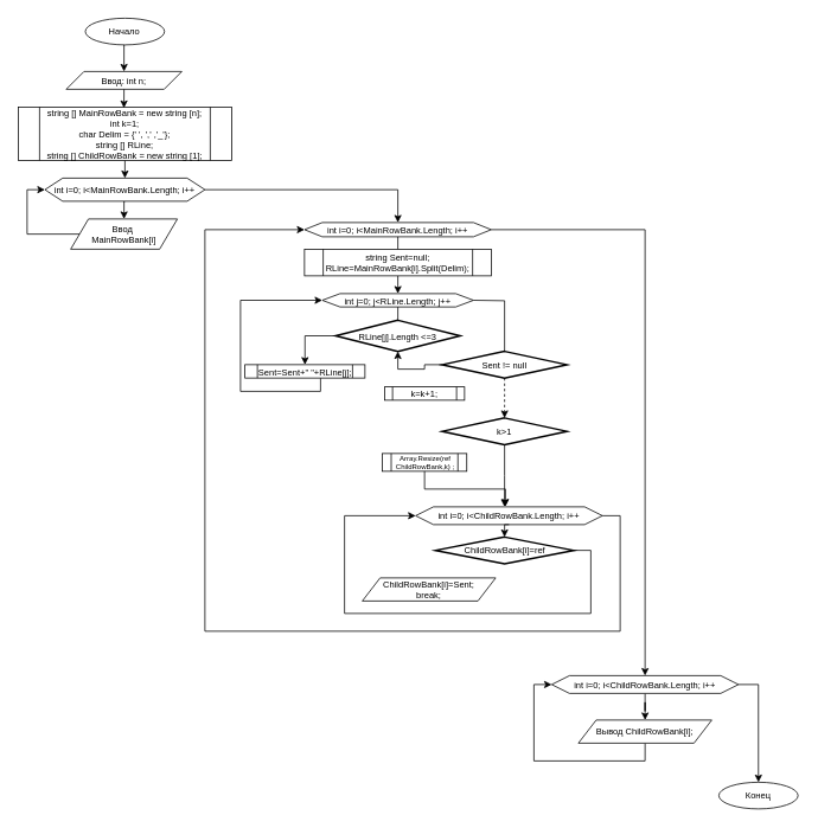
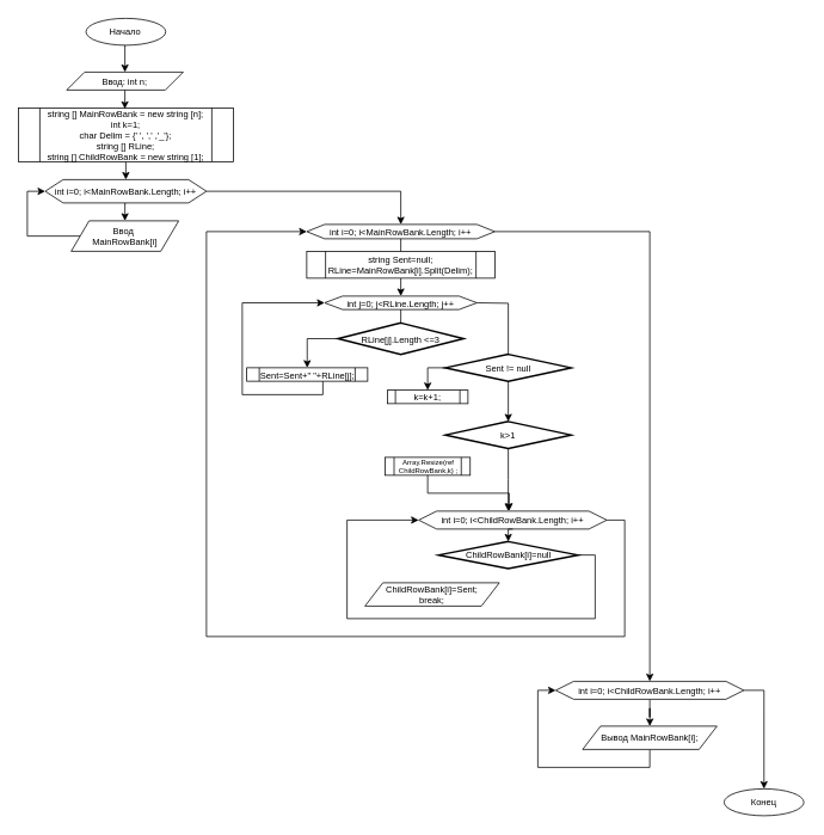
  <mxCell id="0" />
  <mxCell id="1" parent="0" />
  <mxCell id="2" value="&lt;div style=&quot;font-size: 10px;&quot;&gt;&lt;span style=&quot;background-color: initial; font-size: 10px;&quot;&gt;Ввод: int n;&lt;/span&gt;&lt;/div&gt;" style="shape=parallelogram;perimeter=parallelogramPerimeter;whiteSpace=wrap;html=1;fixedSize=1;align=center;fontSize=10;" vertex="1" parent="1"><mxGeometry x="74.02" y="80" width="130" height="20" as="geometry" /></mxCell>
  <mxCell id="3" style="edgeStyle=orthogonalEdgeStyle;rounded=0;orthogonalLoop=1;jettySize=auto;html=1;exitX=0.5;exitY=1;exitDx=0;exitDy=0;entryX=0.5;entryY=0;entryDx=0;entryDy=0;fontSize=10;" edge="1" parent="1" source="4" target="10"><mxGeometry relative="1" as="geometry" /></mxCell>
  <mxCell id="4" value="&lt;div style=&quot;font-size: 10px;&quot;&gt;string [] MainRowBank = new string [n];&lt;br style=&quot;font-size: 10px;&quot;&gt;&lt;/div&gt;&lt;div style=&quot;font-size: 10px;&quot;&gt;int k=1;&lt;span style=&quot;background-color: initial; font-size: 10px;&quot;&gt;&lt;br style=&quot;font-size: 10px;&quot;&gt;&lt;/span&gt;&lt;/div&gt;&lt;div style=&quot;font-size: 10px;&quot;&gt;char Delim = {' ', ',' ,'_'};&lt;/div&gt;&lt;div style=&quot;font-size: 10px;&quot;&gt;&lt;div style=&quot;font-size: 10px;&quot;&gt;string [] RLine;&lt;/div&gt;&lt;div style=&quot;font-size: 10px;&quot;&gt;string [] ChildRowBank = new string [1];&lt;/div&gt;&lt;/div&gt;" style="shape=process;whiteSpace=wrap;html=1;backgroundOutline=1;fontSize=10;" vertex="1" parent="1"><mxGeometry x="20" y="120" width="240" height="60" as="geometry" /></mxCell>
  <mxCell id="5" style="edgeStyle=orthogonalEdgeStyle;rounded=0;orthogonalLoop=1;jettySize=auto;html=1;exitX=0.5;exitY=1;exitDx=0;exitDy=0;entryX=0.5;entryY=0;entryDx=0;entryDy=0;fontSize=10;" edge="1" parent="1" source="6" target="2"><mxGeometry relative="1" as="geometry" /></mxCell>
  <mxCell id="6" value="Начало" style="ellipse;whiteSpace=wrap;html=1;fontSize=10;" vertex="1" parent="1"><mxGeometry x="95.49" y="20" width="89.02" height="30" as="geometry" /></mxCell>
  <mxCell id="7" style="edgeStyle=orthogonalEdgeStyle;rounded=0;orthogonalLoop=1;jettySize=auto;html=1;exitX=0.5;exitY=1;exitDx=0;exitDy=0;fontSize=10;" edge="1" parent="1" source="2" target="2"><mxGeometry relative="1" as="geometry" /></mxCell>
  <mxCell id="8" style="edgeStyle=orthogonalEdgeStyle;rounded=0;orthogonalLoop=1;jettySize=auto;html=1;exitX=1;exitY=0.5;exitDx=0;exitDy=0;entryX=0.5;entryY=0;entryDx=0;entryDy=0;fontSize=10;" edge="1" parent="1" source="10" target="15"><mxGeometry relative="1" as="geometry" /></mxCell>
  <mxCell id="9" style="edgeStyle=orthogonalEdgeStyle;rounded=0;orthogonalLoop=1;jettySize=auto;html=1;exitX=0.5;exitY=1;exitDx=0;exitDy=0;entryX=0.5;entryY=0;entryDx=0;entryDy=0;" edge="1" parent="1" source="10" target="12"><mxGeometry relative="1" as="geometry" /></mxCell>
  <mxCell id="10" value="int i=0; i&amp;lt;MainRowBank.Length; i++" style="shape=hexagon;perimeter=hexagonPerimeter2;whiteSpace=wrap;html=1;fixedSize=1;fontSize=10;" vertex="1" parent="1"><mxGeometry x="50" y="200" width="180" height="26" as="geometry" /></mxCell>
  <mxCell id="11" style="edgeStyle=orthogonalEdgeStyle;rounded=0;orthogonalLoop=1;jettySize=auto;html=1;exitX=0;exitY=0.5;exitDx=0;exitDy=0;entryX=0;entryY=0.5;entryDx=0;entryDy=0;" edge="1" parent="1" source="12" target="10"><mxGeometry relative="1" as="geometry"><Array as="points"><mxPoint x="30" y="263" /><mxPoint x="30" y="213" /></Array></mxGeometry></mxCell>
  <mxCell id="12" value="Ввод&amp;nbsp;&lt;div style=&quot;font-size: 10px;&quot;&gt;MainRowBank[i]&lt;/div&gt;" style="shape=parallelogram;perimeter=parallelogramPerimeter;whiteSpace=wrap;html=1;fixedSize=1;fontSize=10;" vertex="1" parent="1"><mxGeometry x="79.02" y="246" width="120" height="34" as="geometry" /></mxCell>
  <mxCell id="13" style="edgeStyle=orthogonalEdgeStyle;rounded=0;orthogonalLoop=1;jettySize=auto;html=1;exitX=0.5;exitY=1;exitDx=0;exitDy=0;entryX=0.464;entryY=0.012;entryDx=0;entryDy=0;entryPerimeter=0;fontSize=10;" edge="1" parent="1" source="2"><mxGeometry relative="1" as="geometry"><mxPoint x="138.92" y="121.08" as="targetPoint" /></mxGeometry></mxCell>
  <mxCell id="14" style="edgeStyle=orthogonalEdgeStyle;rounded=0;orthogonalLoop=1;jettySize=auto;html=1;exitX=1;exitY=0.5;exitDx=0;exitDy=0;" edge="1" parent="1" source="15" target="42"><mxGeometry relative="1" as="geometry" /></mxCell>
  <mxCell id="15" value="int i=0; i&amp;lt;MainRowBank.Length; i++" style="shape=hexagon;perimeter=hexagonPerimeter2;whiteSpace=wrap;html=1;fixedSize=1;fontSize=10;" vertex="1" parent="1"><mxGeometry x="341.99" y="250" width="210.02" height="16" as="geometry" /></mxCell>
  <mxCell id="16" style="edgeStyle=orthogonalEdgeStyle;rounded=0;orthogonalLoop=1;jettySize=auto;html=1;exitX=0.5;exitY=1;exitDx=0;exitDy=0;entryX=0.5;entryY=0;entryDx=0;entryDy=0;fontSize=10;" edge="1" parent="1" source="17" target="19"><mxGeometry relative="1" as="geometry" /></mxCell>
  <mxCell id="17" value="&lt;div style=&quot;font-size: 10px;&quot;&gt;string Sent=null;&lt;/div&gt;&lt;div style=&quot;font-size: 10px;&quot;&gt;&lt;span style=&quot;background-color: initial; font-size: 10px;&quot;&gt;RLine=&lt;/span&gt;&lt;span style=&quot;background-color: initial; font-size: 10px;&quot;&gt;MainRowBank[i].Split(Delim);&lt;/span&gt;&lt;/div&gt;" style="shape=process;whiteSpace=wrap;html=1;backgroundOutline=1;fontSize=10;" vertex="1" parent="1"><mxGeometry x="341.99" y="280" width="210.02" height="30" as="geometry" /></mxCell>
  <mxCell id="18" value="" style="endArrow=none;html=1;rounded=0;entryX=0.5;entryY=1;entryDx=0;entryDy=0;exitX=0.5;exitY=0;exitDx=0;exitDy=0;fontSize=10;" edge="1" parent="1" source="17" target="15"><mxGeometry width="50" height="50" relative="1" as="geometry"><mxPoint x="362.01" y="310" as="sourcePoint" /><mxPoint x="412.01" y="260" as="targetPoint" /></mxGeometry></mxCell>
  <mxCell id="19" value="int j=0; j&amp;lt;RLine.Length; j++" style="shape=hexagon;perimeter=hexagonPerimeter2;whiteSpace=wrap;html=1;fixedSize=1;fontSize=10;" vertex="1" parent="1"><mxGeometry x="361.99" y="330" width="170.02" height="15" as="geometry" /></mxCell>
  <mxCell id="20" style="edgeStyle=orthogonalEdgeStyle;rounded=0;orthogonalLoop=1;jettySize=auto;html=1;exitX=0;exitY=0.5;exitDx=0;exitDy=0;exitPerimeter=0;entryX=0.5;entryY=0;entryDx=0;entryDy=0;" edge="1" parent="1" source="21" target="23"><mxGeometry relative="1" as="geometry" /></mxCell>
  <mxCell id="21" value="RLine[j].Length &amp;lt;=3" style="strokeWidth=2;html=1;shape=mxgraph.flowchart.decision;whiteSpace=wrap;fontSize=10;" vertex="1" parent="1"><mxGeometry x="377" y="360" width="140" height="35" as="geometry" /></mxCell>
  <mxCell id="22" style="edgeStyle=orthogonalEdgeStyle;rounded=0;orthogonalLoop=1;jettySize=auto;html=1;entryX=0;entryY=0.5;entryDx=0;entryDy=0;fontSize=10;" edge="1" parent="1" source="23" target="19"><mxGeometry relative="1" as="geometry"><Array as="points"><mxPoint x="360" y="440" /><mxPoint x="270" y="440" /><mxPoint x="270" y="338" /></Array></mxGeometry></mxCell>
  <mxCell id="23" value="Sent=Sent+&quot; &quot;+RLine[j];" style="shape=process;whiteSpace=wrap;html=1;backgroundOutline=1;fontSize=10;" vertex="1" parent="1"><mxGeometry x="275" y="410" width="135" height="15" as="geometry" /></mxCell>
  <mxCell id="24" value="" style="endArrow=none;html=1;rounded=0;entryX=0.5;entryY=1;entryDx=0;entryDy=0;fontSize=10;" edge="1" parent="1" source="21" target="19"><mxGeometry width="50" height="50" relative="1" as="geometry"><mxPoint x="387.02" y="600" as="sourcePoint" /><mxPoint x="437.02" y="550" as="targetPoint" /></mxGeometry></mxCell>
- <mxCell id="25" style="edgeStyle=orthogonalEdgeStyle;rounded=0;orthogonalLoop=1;jettySize=auto;html=1;exitX=0;exitY=0.5;exitDx=0;exitDy=0;exitPerimeter=0;fontSize=10;" edge="1" parent="1" source="26" target="21"><mxGeometry relative="1" as="geometry" /></mxCell>
+ <mxCell id="25" style="edgeStyle=orthogonalEdgeStyle;rounded=0;orthogonalLoop=1;jettySize=auto;html=1;exitX=0;exitY=0.5;exitDx=0;exitDy=0;exitPerimeter=0;entryX=0.5;entryY=0;entryDx=0;entryDy=0;fontSize=10;" edge="1" parent="1" source="26" target="27"><mxGeometry relative="1" as="geometry" /></mxCell>
  <mxCell id="26" value="Sent != null" style="strokeWidth=2;html=1;shape=mxgraph.flowchart.decision;whiteSpace=wrap;fontSize=10;" vertex="1" parent="1"><mxGeometry x="497" y="395" width="140" height="30" as="geometry" /></mxCell>
  <mxCell id="27" value="k=k+1;" style="shape=process;whiteSpace=wrap;html=1;backgroundOutline=1;fontSize=10;" vertex="1" parent="1"><mxGeometry x="432" y="435" width="90" height="15" as="geometry" /></mxCell>
  <mxCell id="28" style="edgeStyle=orthogonalEdgeStyle;rounded=0;orthogonalLoop=1;jettySize=auto;html=1;exitX=0.5;exitY=1;exitDx=0;exitDy=0;exitPerimeter=0;" edge="1" parent="1" source="29"><mxGeometry relative="1" as="geometry"><mxPoint x="566.966" y="570" as="targetPoint" /></mxGeometry></mxCell>
  <mxCell id="29" value="k&amp;gt;1" style="strokeWidth=2;html=1;shape=mxgraph.flowchart.decision;whiteSpace=wrap;fontSize=10;" vertex="1" parent="1"><mxGeometry x="497" y="470" width="140" height="30" as="geometry" /></mxCell>
  <mxCell id="30" value="" style="endArrow=none;html=1;rounded=0;entryX=1;entryY=0.5;entryDx=0;entryDy=0;exitX=0.5;exitY=0;exitDx=0;exitDy=0;exitPerimeter=0;fontSize=10;" edge="1" parent="1" source="26" target="19"><mxGeometry width="50" height="50" relative="1" as="geometry"><mxPoint x="427" y="670" as="sourcePoint" /><mxPoint x="477" y="620" as="targetPoint" /><Array as="points"><mxPoint x="567" y="338" /></Array></mxGeometry></mxCell>
  <mxCell id="31" value="Array.Resize(ref ChildRowBank,k) ;" style="shape=process;whiteSpace=wrap;html=1;backgroundOutline=1;fontSize=8;" vertex="1" parent="1"><mxGeometry x="429.5" y="510" width="95" height="20" as="geometry" /></mxCell>
  <mxCell id="32" style="edgeStyle=orthogonalEdgeStyle;rounded=0;orthogonalLoop=1;jettySize=auto;html=1;exitX=1;exitY=0.5;exitDx=0;exitDy=0;entryX=0;entryY=0.5;entryDx=0;entryDy=0;" edge="1" parent="1" source="33" target="15"><mxGeometry relative="1" as="geometry"><Array as="points"><mxPoint x="697" y="580" /><mxPoint x="697" y="710" /><mxPoint x="230" y="710" /><mxPoint x="230" y="258" /></Array></mxGeometry></mxCell>
  <mxCell id="33" value="int i=0; i&amp;lt;ChildRowBank.Length; i++" style="shape=hexagon;perimeter=hexagonPerimeter2;whiteSpace=wrap;html=1;fixedSize=1;fontSize=10;" vertex="1" parent="1"><mxGeometry x="467" y="570" width="210.02" height="20" as="geometry" /></mxCell>
  <mxCell id="34" style="edgeStyle=orthogonalEdgeStyle;rounded=0;orthogonalLoop=1;jettySize=auto;html=1;exitX=0.5;exitY=1;exitDx=0;exitDy=0;entryX=0.481;entryY=-0.017;entryDx=0;entryDy=0;entryPerimeter=0;" edge="1" parent="1" source="31" target="33"><mxGeometry relative="1" as="geometry" /></mxCell>
- <mxCell id="35" style="edgeStyle=orthogonalEdgeStyle;rounded=0;orthogonalLoop=1;jettySize=auto;html=1;exitX=0.5;exitY=1;exitDx=0;exitDy=0;exitPerimeter=0;entryX=0.5;entryY=0;entryDx=0;entryDy=0;entryPerimeter=0;dashed=1;" edge="1" parent="1" source="26" target="29"><mxGeometry relative="1" as="geometry" /></mxCell>
+ <mxCell id="35" style="edgeStyle=orthogonalEdgeStyle;rounded=0;orthogonalLoop=1;jettySize=auto;html=1;exitX=0.5;exitY=1;exitDx=0;exitDy=0;exitPerimeter=0;entryX=0.5;entryY=0;entryDx=0;entryDy=0;entryPerimeter=0;" edge="1" parent="1" source="26" target="29"><mxGeometry relative="1" as="geometry" /></mxCell>
  <mxCell id="36" value="&lt;div style=&quot;font-size: 10px;&quot;&gt;ChildRowBank[i]=Sent;&lt;/div&gt;&lt;div style=&quot;font-size: 10px;&quot;&gt;break;&lt;/div&gt;" style="shape=parallelogram;perimeter=parallelogramPerimeter;whiteSpace=wrap;html=1;fixedSize=1;fontSize=10;" vertex="1" parent="1"><mxGeometry x="407" y="650" width="150" height="26" as="geometry" /></mxCell>
  <mxCell id="37" style="edgeStyle=orthogonalEdgeStyle;rounded=0;orthogonalLoop=1;jettySize=auto;html=1;exitX=1;exitY=0.5;exitDx=0;exitDy=0;exitPerimeter=0;entryX=0;entryY=0.5;entryDx=0;entryDy=0;" edge="1" parent="1" source="38" target="33"><mxGeometry relative="1" as="geometry"><mxPoint x="327" y="760" as="targetPoint" /><Array as="points"><mxPoint x="664" y="619" /><mxPoint x="664" y="690" /><mxPoint x="387" y="690" /><mxPoint x="387" y="580" /></Array></mxGeometry></mxCell>
- <mxCell id="38" value="ChildRowBank[i]=ref" style="strokeWidth=2;html=1;shape=mxgraph.flowchart.decision;whiteSpace=wrap;fontSize=10;" vertex="1" parent="1"><mxGeometry x="489.5" y="604" width="155" height="30" as="geometry" /></mxCell>
+ <mxCell id="38" value="ChildRowBank[i]=null" style="strokeWidth=2;html=1;shape=mxgraph.flowchart.decision;whiteSpace=wrap;fontSize=10;" vertex="1" parent="1"><mxGeometry x="489.5" y="604" width="155" height="30" as="geometry" /></mxCell>
  <mxCell id="39" style="edgeStyle=orthogonalEdgeStyle;rounded=0;orthogonalLoop=1;jettySize=auto;html=1;exitX=0.5;exitY=1;exitDx=0;exitDy=0;entryX=0.5;entryY=0;entryDx=0;entryDy=0;entryPerimeter=0;" edge="1" parent="1" target="38"><mxGeometry relative="1" as="geometry"><mxPoint x="572.01" y="590" as="sourcePoint" /><mxPoint x="567" y="600" as="targetPoint" /></mxGeometry></mxCell>
  <mxCell id="40" style="edgeStyle=orthogonalEdgeStyle;rounded=0;orthogonalLoop=1;jettySize=auto;html=1;entryX=0.5;entryY=0;entryDx=0;entryDy=0;" edge="1" parent="1" source="42" target="44"><mxGeometry relative="1" as="geometry" /></mxCell>
  <mxCell id="41" style="edgeStyle=orthogonalEdgeStyle;rounded=0;orthogonalLoop=1;jettySize=auto;html=1;exitX=1;exitY=0.5;exitDx=0;exitDy=0;entryX=0.5;entryY=0;entryDx=0;entryDy=0;" edge="1" parent="1" source="42" target="45"><mxGeometry relative="1" as="geometry"><mxPoint x="850.03" y="870" as="targetPoint" /></mxGeometry></mxCell>
  <mxCell id="42" value="int i=0; i&amp;lt;ChildRowBank.Length; i++" style="shape=hexagon;perimeter=hexagonPerimeter2;whiteSpace=wrap;html=1;fixedSize=1;fontSize=10;" vertex="1" parent="1"><mxGeometry x="620.03" y="760" width="210.02" height="20" as="geometry" /></mxCell>
  <mxCell id="43" style="edgeStyle=orthogonalEdgeStyle;rounded=0;orthogonalLoop=1;jettySize=auto;html=1;exitX=0.5;exitY=1;exitDx=0;exitDy=0;entryX=0;entryY=0.5;entryDx=0;entryDy=0;" edge="1" parent="1" source="44" target="42"><mxGeometry relative="1" as="geometry" /></mxCell>
- <mxCell id="44" value="&lt;div style=&quot;font-size: 10px;&quot;&gt;Вывод ChildRowBank[i];&lt;/div&gt;" style="shape=parallelogram;perimeter=parallelogramPerimeter;whiteSpace=wrap;html=1;fixedSize=1;fontSize=10;" vertex="1" parent="1"><mxGeometry x="650.04" y="810" width="150" height="26" as="geometry" /></mxCell>
+ <mxCell id="44" value="&lt;div style=&quot;font-size: 10px;&quot;&gt;Вывод MainRowBank[i];&lt;/div&gt;" style="shape=parallelogram;perimeter=parallelogramPerimeter;whiteSpace=wrap;html=1;fixedSize=1;fontSize=10;" vertex="1" parent="1"><mxGeometry x="650.04" y="810" width="150" height="26" as="geometry" /></mxCell>
  <mxCell id="45" value="Конец" style="ellipse;whiteSpace=wrap;html=1;fontSize=10;" vertex="1" parent="1"><mxGeometry x="808.03" y="880" width="89.02" height="30" as="geometry" /></mxCell>
